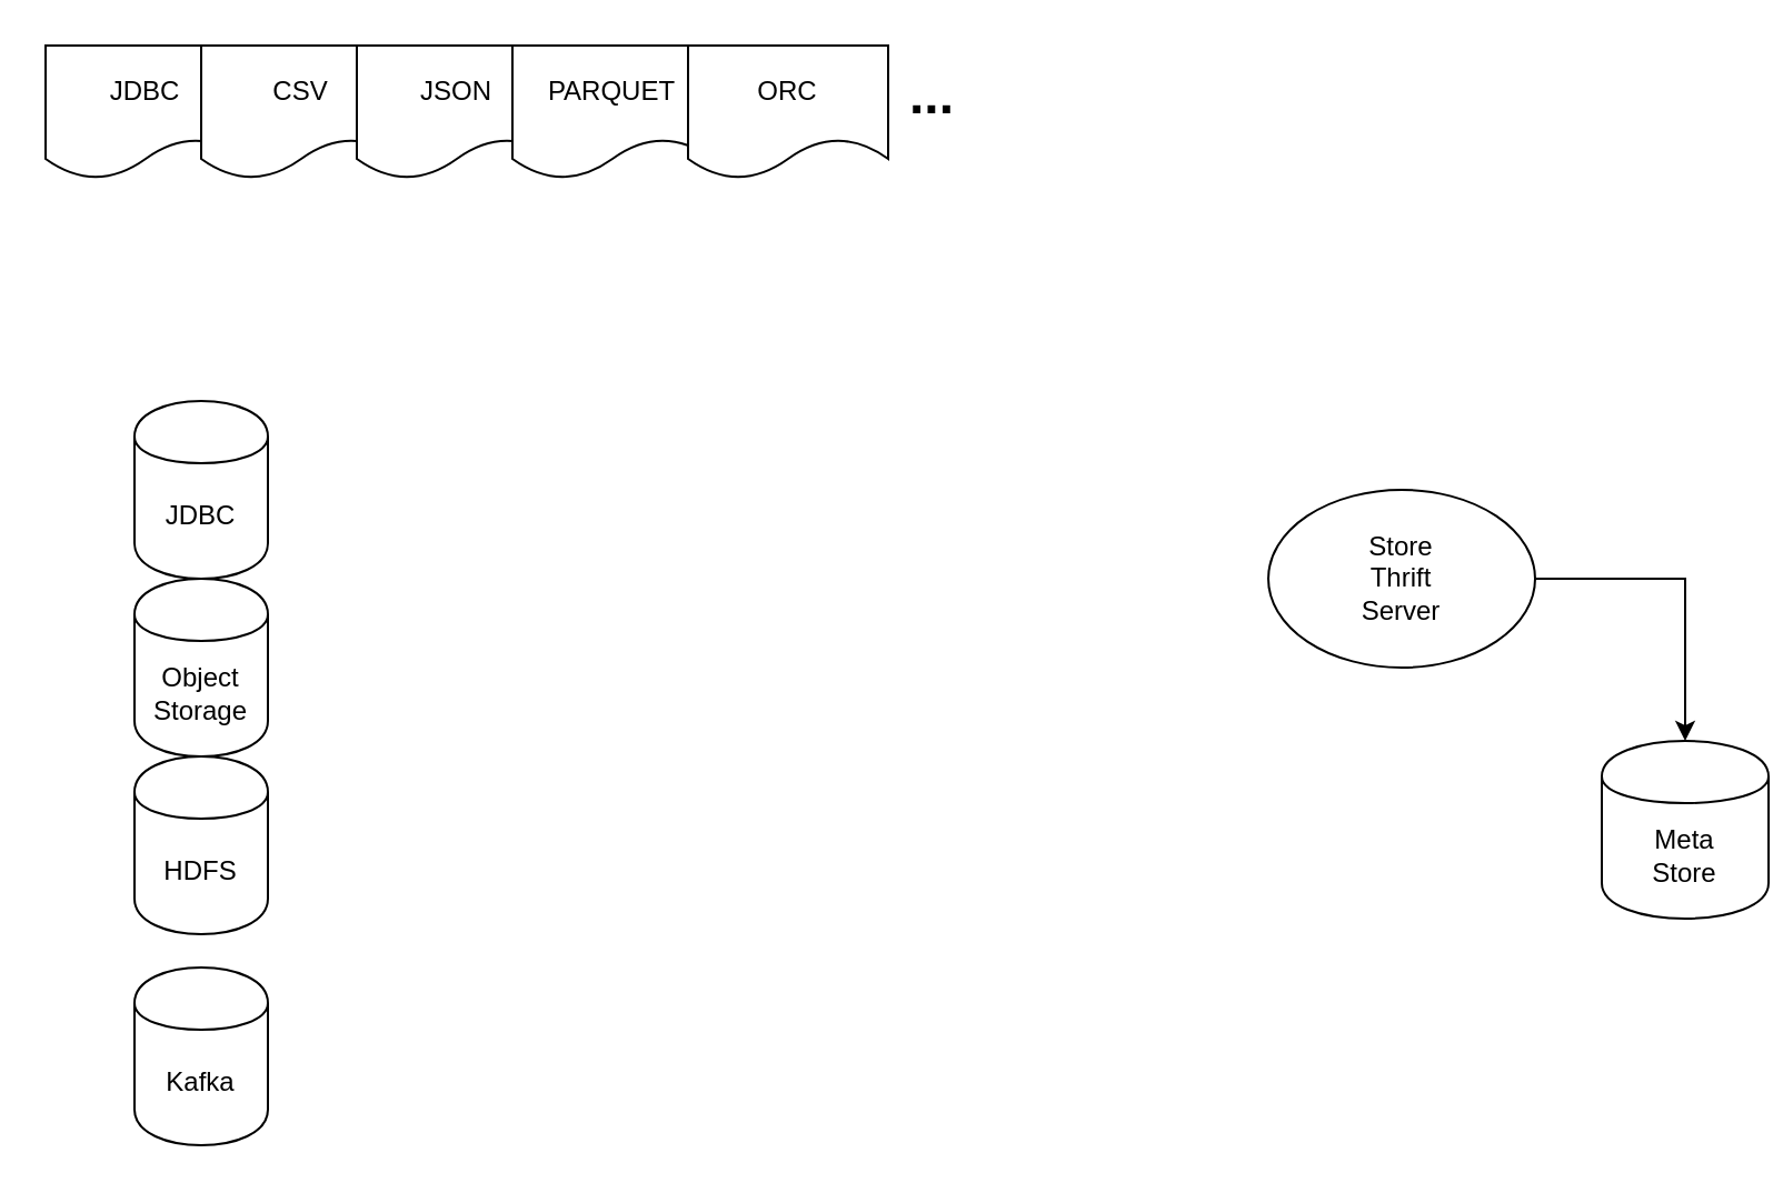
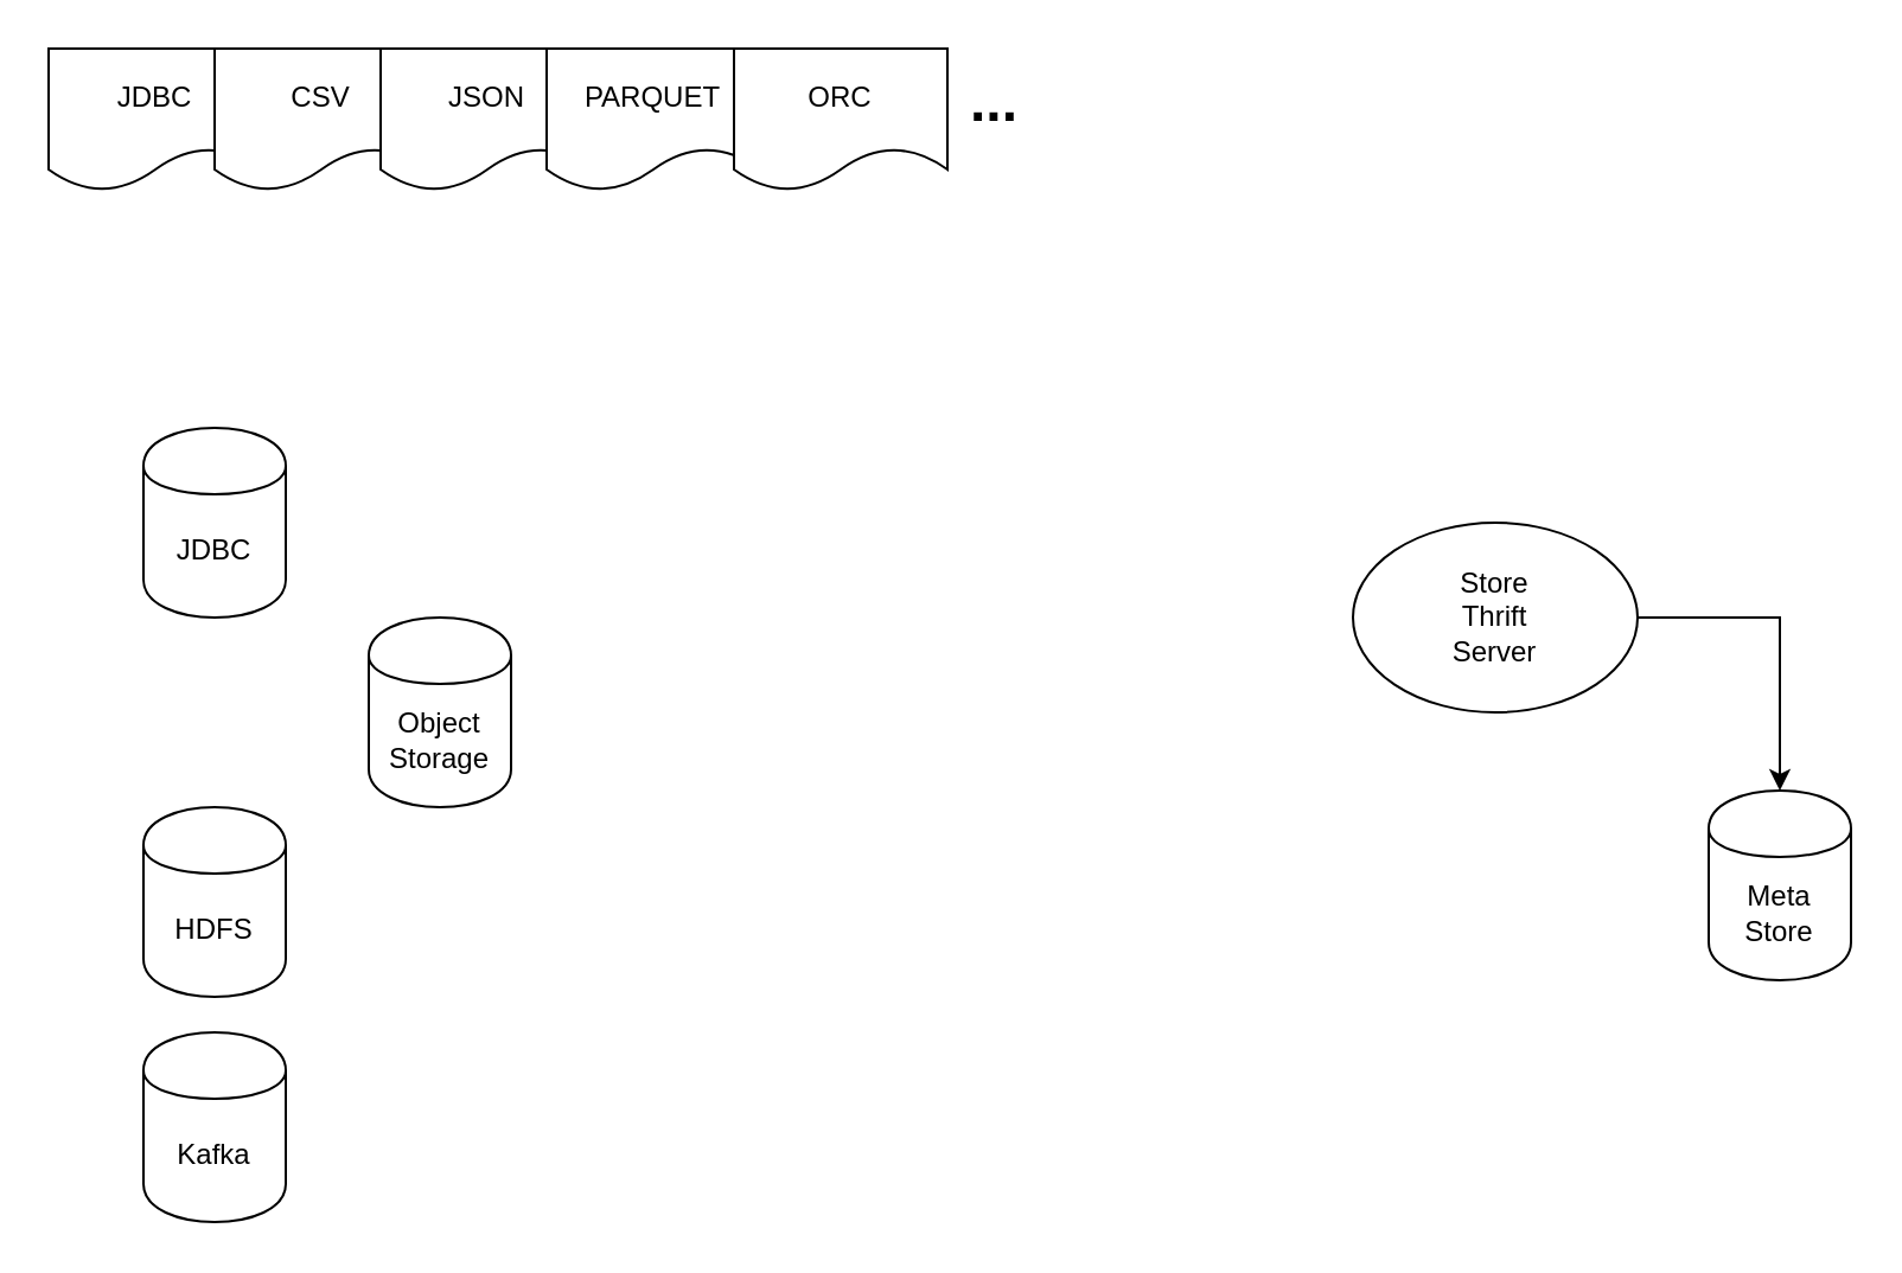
  <mxCell id="0" />
  <mxCell id="1" parent="0" />
  <mxCell id="2" value="JDBC" style="shape=cylinder;whiteSpace=wrap;html=1;boundedLbl=1;backgroundOutline=1;" vertex="1" parent="1"><mxGeometry x="60" y="180" width="60" height="80" as="geometry" /></mxCell>
- <mxCell id="3" value="Object&lt;br&gt;Storage" style="shape=cylinder;whiteSpace=wrap;html=1;boundedLbl=1;backgroundOutline=1;" vertex="1" parent="1"><mxGeometry x="60" y="260" width="60" height="80" as="geometry" /></mxCell>
+ <mxCell id="3" value="Object&lt;br&gt;Storage" style="shape=cylinder;whiteSpace=wrap;html=1;boundedLbl=1;backgroundOutline=1;" vertex="1" parent="1"><mxGeometry x="155" y="260" width="60" height="80" as="geometry" /></mxCell>
  <mxCell id="4" value="HDFS" style="shape=cylinder;whiteSpace=wrap;html=1;boundedLbl=1;backgroundOutline=1;" vertex="1" parent="1"><mxGeometry x="60" y="340" width="60" height="80" as="geometry" /></mxCell>
  <mxCell id="5" value="Kafka" style="shape=cylinder;whiteSpace=wrap;html=1;boundedLbl=1;backgroundOutline=1;" vertex="1" parent="1"><mxGeometry x="60" y="435" width="60" height="80" as="geometry" /></mxCell>
  <mxCell id="6" value="JDBC" style="shape=document;whiteSpace=wrap;html=1;boundedLbl=1;" vertex="1" parent="1"><mxGeometry x="20" y="20" width="90" height="60" as="geometry" /></mxCell>
  <mxCell id="7" value="CSV" style="shape=document;whiteSpace=wrap;html=1;boundedLbl=1;" vertex="1" parent="1"><mxGeometry x="90" y="20" width="90" height="60" as="geometry" /></mxCell>
  <mxCell id="8" value="JSON" style="shape=document;whiteSpace=wrap;html=1;boundedLbl=1;" vertex="1" parent="1"><mxGeometry x="160" y="20" width="90" height="60" as="geometry" /></mxCell>
  <mxCell id="9" value="PARQUET" style="shape=document;whiteSpace=wrap;html=1;boundedLbl=1;" vertex="1" parent="1"><mxGeometry x="230" y="20" width="90" height="60" as="geometry" /></mxCell>
  <mxCell id="10" value="ORC" style="shape=document;whiteSpace=wrap;html=1;boundedLbl=1;" vertex="1" parent="1"><mxGeometry x="309" y="20" width="90" height="60" as="geometry" /></mxCell>
  <mxCell id="11" style="edgeStyle=orthogonalEdgeStyle;rounded=0;orthogonalLoop=1;jettySize=auto;html=1;exitX=1;exitY=0.5;exitDx=0;exitDy=0;entryX=0.5;entryY=0;entryDx=0;entryDy=0;" edge="1" parent="1" source="12" target="13"><mxGeometry relative="1" as="geometry" /></mxCell>
  <mxCell id="12" value="Store&lt;br&gt;Thrift&lt;br&gt;Server" style="ellipse;whiteSpace=wrap;html=1;" vertex="1" parent="1"><mxGeometry x="570" y="220" width="120" height="80" as="geometry" /></mxCell>
- <mxCell id="13" value="Meta&lt;br&gt;Store" style="shape=cylinder;whiteSpace=wrap;html=1;boundedLbl=1;backgroundOutline=1;" vertex="1" parent="1"><mxGeometry x="720" y="333" width="75" height="80" as="geometry" /></mxCell>
+ <mxCell id="13" value="Meta&lt;br&gt;Store" style="shape=cylinder;whiteSpace=wrap;html=1;boundedLbl=1;backgroundOutline=1;" vertex="1" parent="1"><mxGeometry x="720" y="333" width="60" height="80" as="geometry" /></mxCell>
  <mxCell id="14" value="&lt;h1&gt;...&lt;/h1&gt;" style="text;html=1;strokeColor=none;fillColor=none;align=center;verticalAlign=middle;whiteSpace=wrap;rounded=0;" vertex="1" parent="1"><mxGeometry x="399" y="33" width="40" height="20" as="geometry" /></mxCell>
